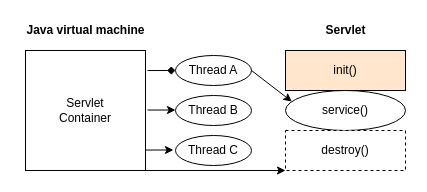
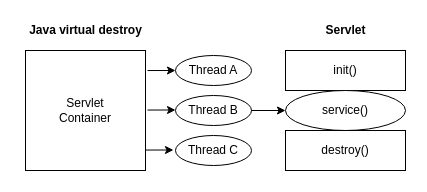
  <mxCell id="0" />
  <mxCell id="1" parent="0" />
  <mxCell id="2" value="Servlet&lt;br&gt;Container" style="rounded=0;whiteSpace=wrap;html=1;" vertex="1" parent="1"><mxGeometry x="25" y="50" width="120" height="120" as="geometry" /></mxCell>
- <mxCell id="3" value="init()" style="rounded=0;whiteSpace=wrap;html=1;fillColor=#ffe6cc;" vertex="1" parent="1"><mxGeometry x="285" y="50" width="120" height="40" as="geometry" /></mxCell>
+ <mxCell id="3" value="init()" style="rounded=0;whiteSpace=wrap;html=1;" vertex="1" parent="1"><mxGeometry x="285" y="50" width="120" height="40" as="geometry" /></mxCell>
  <mxCell id="4" value="service()" style="ellipse;whiteSpace=wrap;html=1;" vertex="1" parent="1"><mxGeometry x="285" y="90" width="120" height="40" as="geometry" /></mxCell>
- <mxCell id="5" value="destroy()" style="rounded=0;whiteSpace=wrap;html=1;dashed=1;" vertex="1" parent="1"><mxGeometry x="285" y="130" width="120" height="40" as="geometry" /></mxCell>
- <mxCell id="6" value="" style="endArrow=classic;html=1;exitX=1;exitY=1;exitDx=0;exitDy=0;entryX=0;entryY=1;entryDx=0;entryDy=0;" edge="1" parent="1" source="2" target="5"><mxGeometry width="50" height="50" relative="1" as="geometry"><mxPoint x="355" y="230" as="sourcePoint" /><mxPoint x="405" y="180" as="targetPoint" /></mxGeometry></mxCell>
+ <mxCell id="5" value="destroy()" style="rounded=0;whiteSpace=wrap;html=1;" vertex="1" parent="1"><mxGeometry x="285" y="130" width="120" height="40" as="geometry" /></mxCell>
  <mxCell id="7" value="Thread A" style="ellipse;whiteSpace=wrap;html=1;" vertex="1" parent="1"><mxGeometry x="175" y="55" width="76" height="30" as="geometry" /></mxCell>
  <mxCell id="8" value="Thread B" style="ellipse;whiteSpace=wrap;html=1;" vertex="1" parent="1"><mxGeometry x="175" y="95" width="76" height="30" as="geometry" /></mxCell>
  <mxCell id="9" value="Thread C" style="ellipse;whiteSpace=wrap;html=1;" vertex="1" parent="1"><mxGeometry x="175" y="135" width="76" height="30" as="geometry" /></mxCell>
- <mxCell id="10" value="" style="endArrow=diamond;html=1;entryX=0;entryY=0.5;entryDx=0;entryDy=0;exitX=1.017;exitY=0.167;exitDx=0;exitDy=0;exitPerimeter=0;" edge="1" parent="1" source="2" target="7"><mxGeometry width="50" height="50" relative="1" as="geometry"><mxPoint x="355" y="230" as="sourcePoint" /><mxPoint x="405" y="180" as="targetPoint" /></mxGeometry></mxCell>
+ <mxCell id="10" value="" style="endArrow=classic;html=1;entryX=0;entryY=0.5;entryDx=0;entryDy=0;exitX=1.017;exitY=0.167;exitDx=0;exitDy=0;exitPerimeter=0;" edge="1" parent="1" source="2" target="7"><mxGeometry width="50" height="50" relative="1" as="geometry"><mxPoint x="355" y="230" as="sourcePoint" /><mxPoint x="405" y="180" as="targetPoint" /></mxGeometry></mxCell>
  <mxCell id="11" value="" style="endArrow=classic;html=1;entryX=0;entryY=0.5;entryDx=0;entryDy=0;exitX=1.017;exitY=0.167;exitDx=0;exitDy=0;exitPerimeter=0;" edge="1" parent="1"><mxGeometry width="50" height="50" relative="1" as="geometry"><mxPoint x="147.04" y="109.54" as="sourcePoint" /><mxPoint x="175" y="109.5" as="targetPoint" /></mxGeometry></mxCell>
  <mxCell id="12" value="" style="endArrow=classic;html=1;entryX=0;entryY=0.5;entryDx=0;entryDy=0;exitX=1.017;exitY=0.167;exitDx=0;exitDy=0;exitPerimeter=0;" edge="1" parent="1"><mxGeometry width="50" height="50" relative="1" as="geometry"><mxPoint x="145" y="149.54" as="sourcePoint" /><mxPoint x="172.96" y="149.5" as="targetPoint" /></mxGeometry></mxCell>
- <mxCell id="13" value="" style="endArrow=classic;html=1;exitX=1;exitY=0.5;exitDx=0;exitDy=0;entryX=0;entryY=0.25;entryDx=0;entryDy=0;" edge="1" parent="1" source="7" target="4"><mxGeometry width="50" height="50" relative="1" as="geometry"><mxPoint x="355" y="230" as="sourcePoint" /><mxPoint x="405" y="180" as="targetPoint" /></mxGeometry></mxCell>
- <mxCell id="15" value="Java virtual machine" style="text;html=1;align=center;verticalAlign=middle;resizable=0;points=[];autosize=1;fontStyle=1" vertex="1" parent="1"><mxGeometry x="20" y="20" width="130" height="20" as="geometry" /></mxCell>
+ <mxCell id="14" value="" style="endArrow=classic;html=1;exitX=1;exitY=0.5;exitDx=0;exitDy=0;entryX=0;entryY=0.5;entryDx=0;entryDy=0;" edge="1" parent="1" source="8" target="4"><mxGeometry width="50" height="50" relative="1" as="geometry"><mxPoint x="355" y="230" as="sourcePoint" /><mxPoint x="405" y="180" as="targetPoint" /></mxGeometry></mxCell>
+ <mxCell id="15" value="Java virtual destroy" style="text;html=1;align=center;verticalAlign=middle;resizable=0;points=[];autosize=1;fontStyle=1" vertex="1" parent="1"><mxGeometry x="20" y="20" width="130" height="20" as="geometry" /></mxCell>
  <mxCell id="16" value="Servlet" style="text;html=1;align=center;verticalAlign=middle;resizable=0;points=[];autosize=1;fontStyle=1" vertex="1" parent="1"><mxGeometry x="315" y="20" width="60" height="20" as="geometry" /></mxCell>
